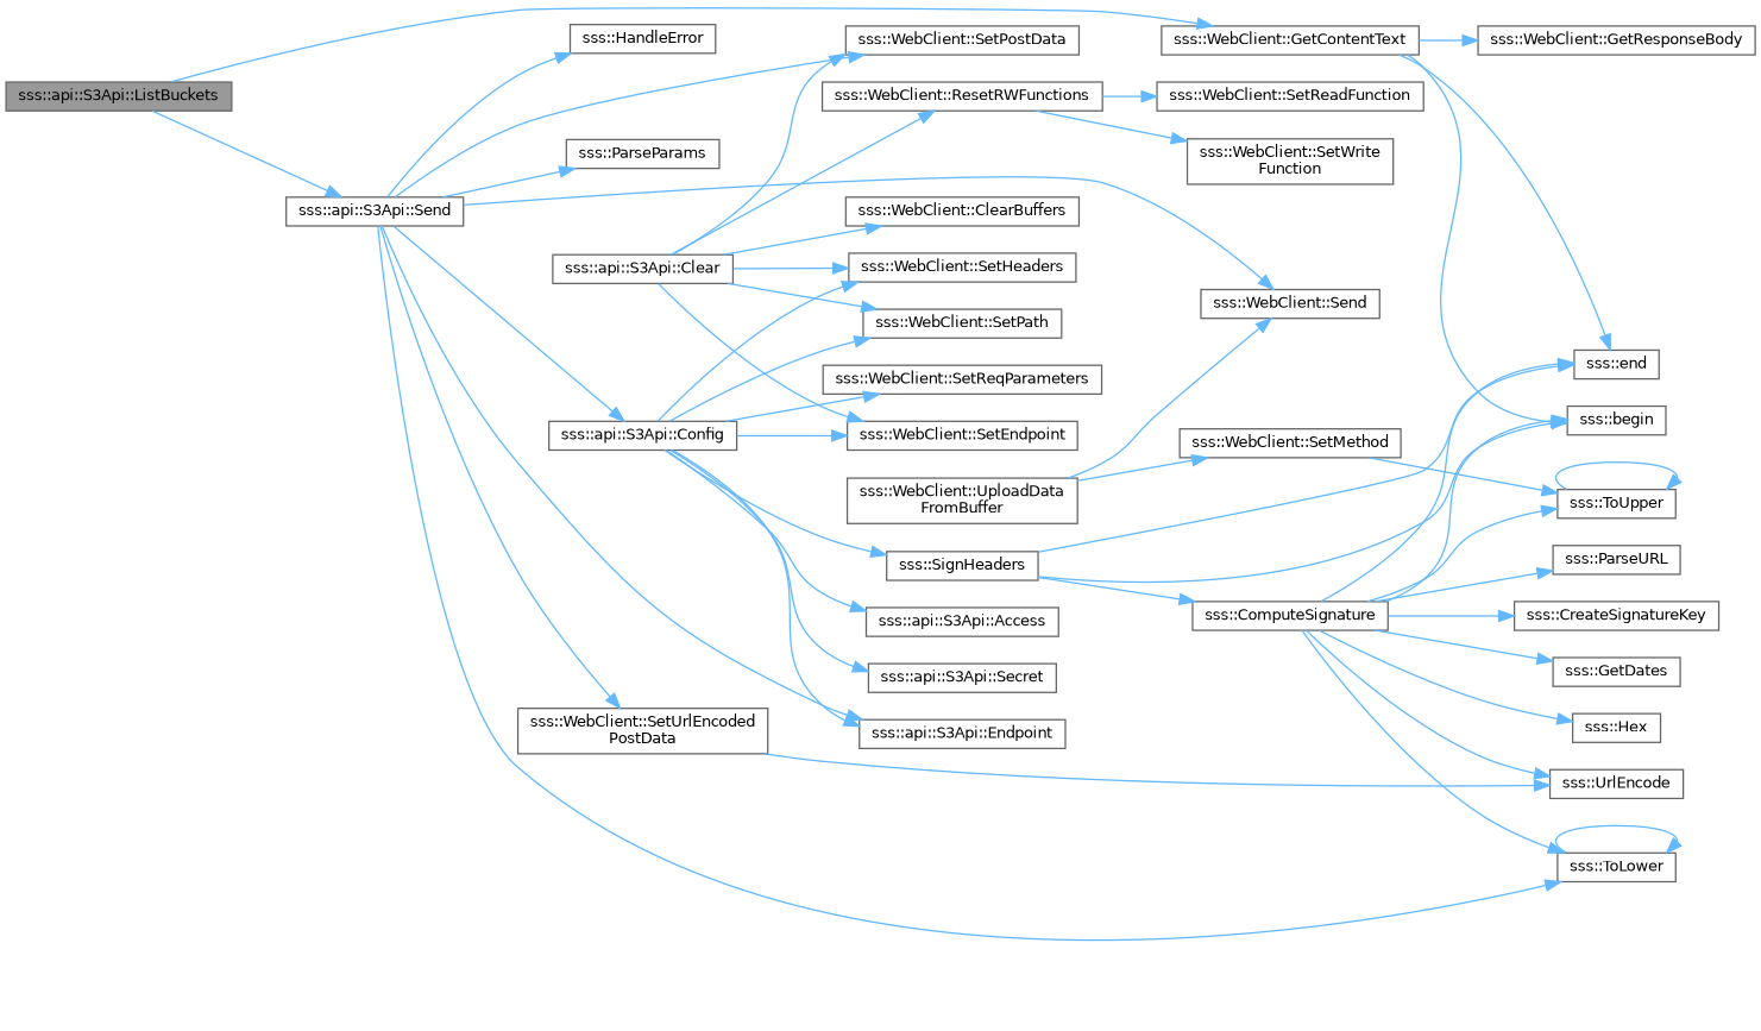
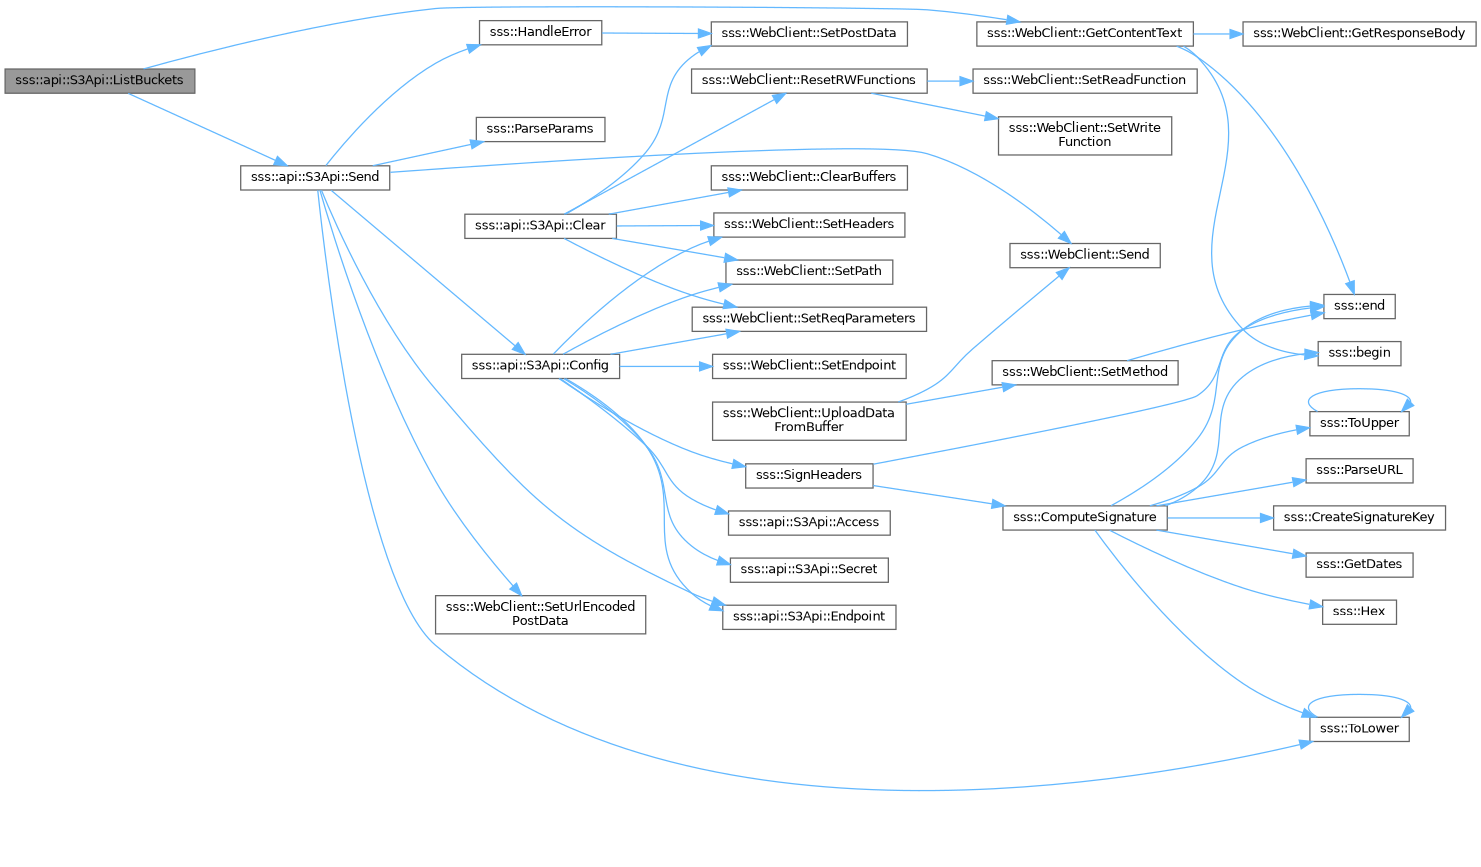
  digraph {
    rankdir=LR
    node [color=grey40 fillcolor=white fontname=Helvetica fontsize=10 shape=box style=filled]
    edge [color=steelblue1 fontname=Helvetica fontsize=10 labelfontname=Helvetica labelfontsize=10 style=solid]
    n1 [color=gray40 fillcolor=grey60 fontcolor=black height=0.2 label="sss::api::S3Api::ListBuckets" width=0.4]
    n2 [height=0.2 label="sss::WebClient::GetContentText" width=0.4]
    n3 [height=0.2 label="sss::api::S3Api::Send" width=0.4]
    n4 [height=0.2 label="sss::begin" width=0.4]
    n5 [height=0.2 label="sss::end" width=0.4]
    n6 [height=0.2 label="sss::WebClient::GetResponseBody" width=0.4]
    n7 [height=0.2 label="sss::api::S3Api::Config" width=0.4]
    n8 [height=0.2 label="sss::WebClient::SetPostData" width=0.4]
    n9 [height=0.2 label="sss::ToLower" width=0.4]
    n10 [height=0.2 label="sss::HandleError" width=0.4]
    n11 [height=0.2 label="sss::ParseParams" width=0.4]
    n12 [height=0.2 label="sss::WebClient::Send" width=0.4]
    n13 [height=0.2 label="sss::WebClient::SetUrlEncoded\lPostData" width=0.4]
    n14 [height=0.2 label="sss::api::S3Api::Endpoint" width=0.4]
    n15 [height=0.2 label="sss::api::S3Api::Access" width=0.4]
    n16 [height=0.2 label="sss::WebClient::SetHeaders" width=0.4]
    n17 [height=0.2 label="sss::WebClient::SetPath" width=0.4]
    n18 [height=0.2 label="sss::WebClient::SetReqParameters" width=0.4]
    n19 [height=0.2 label="sss::api::S3Api::Secret" width=0.4]
    n20 [height=0.2 label="sss::WebClient::SetEndpoint" width=0.4]
    n21 [height=0.2 label="sss::SignHeaders" width=0.4]
-   n22 [height=0.2 label="sss::UrlEncode" width=0.4]
    n23 [height=0.2 label="sss::WebClient::UploadData\lFromBuffer" width=0.4]
    n24 [height=0.2 label="sss::WebClient::SetMethod" width=0.4]
    n25 [height=0.2 label="sss::api::S3Api::Clear" width=0.4]
    n26 [height=0.2 label="sss::WebClient::ClearBuffers" width=0.4]
    n27 [height=0.2 label="sss::WebClient::ResetRWFunctions" width=0.4]
    n28 [height=0.2 label="sss::ToUpper" width=0.4]
    n29 [height=0.2 label="sss::ComputeSignature" width=0.4]
    n30 [height=0.2 label="sss::WebClient::SetReadFunction" width=0.4]
    n31 [height=0.2 label="sss::WebClient::SetWrite\lFunction" width=0.4]
    n32 [height=0.2 label="sss::CreateSignatureKey" width=0.4]
    n33 [height=0.2 label="sss::GetDates" width=0.4]
    n34 [height=0.2 label="sss::Hex" width=0.4]
    n35 [height=0.2 label="sss::ParseURL" width=0.4]
    n1 -> n2
    n1 -> n3
    n2 -> n4
    n2 -> n5
    n2 -> n6
    n3 -> n7
-   n3 -> n8
+   n10 -> n8
    n3 -> n9
    n3 -> n10
    n3 -> n11
    n3 -> n12
    n3 -> n13
    n3 -> n14
    n7 -> n14
    n7 -> n15
    n7 -> n16
    n7 -> n17
    n7 -> n18
    n7 -> n19
    n7 -> n20
    n7 -> n21
    n9 -> n9
-   n13 -> n22
-   n21 -> n4
    n21 -> n5
    n21 -> n29
    n23 -> n12
    n23 -> n24
-   n24 -> n28
+   n24 -> n5
    n25 -> n8
    n25 -> n16
    n25 -> n17
-   n25 -> n20
+   n25 -> n18
    n25 -> n26
    n25 -> n27
    n27 -> n30
    n27 -> n31
    n28 -> n28
    n29 -> n4
    n29 -> n5
    n29 -> n9
-   n29 -> n22
    n29 -> n28
    n29 -> n32
    n29 -> n33
    n29 -> n34
    n29 -> n35
  }
